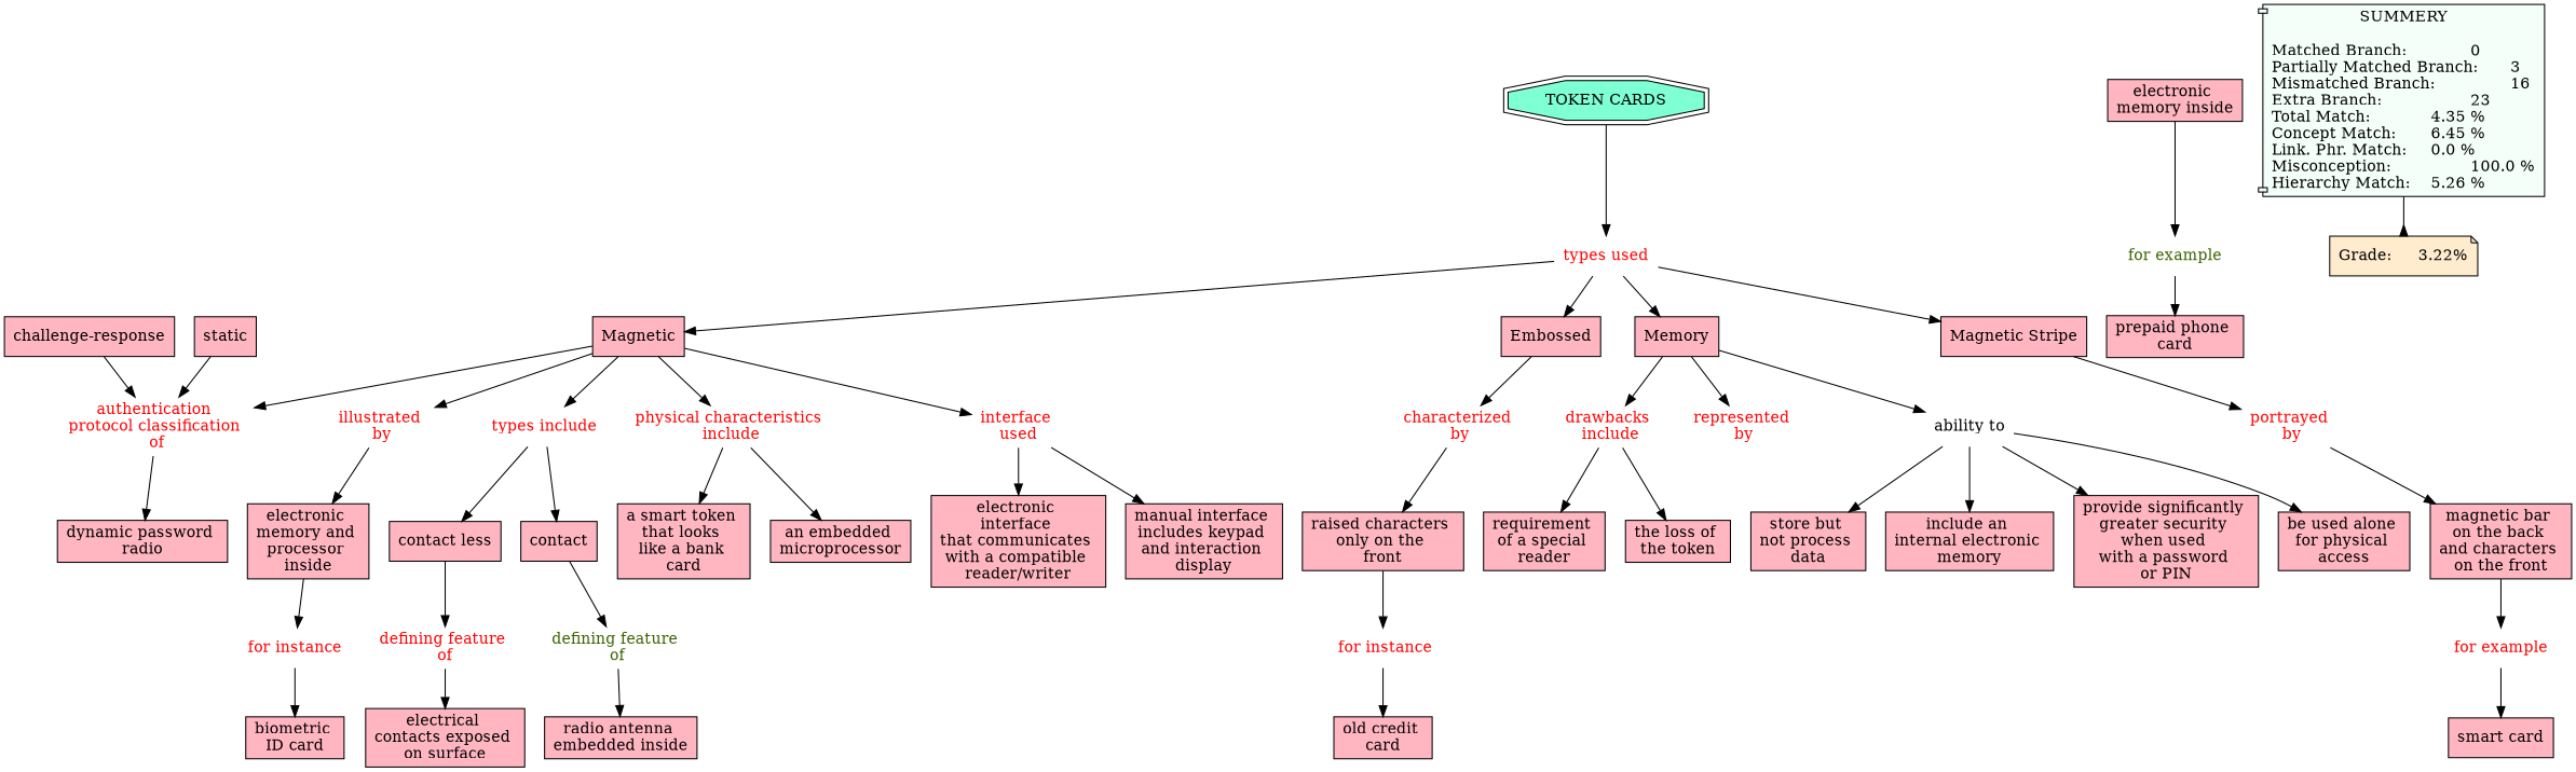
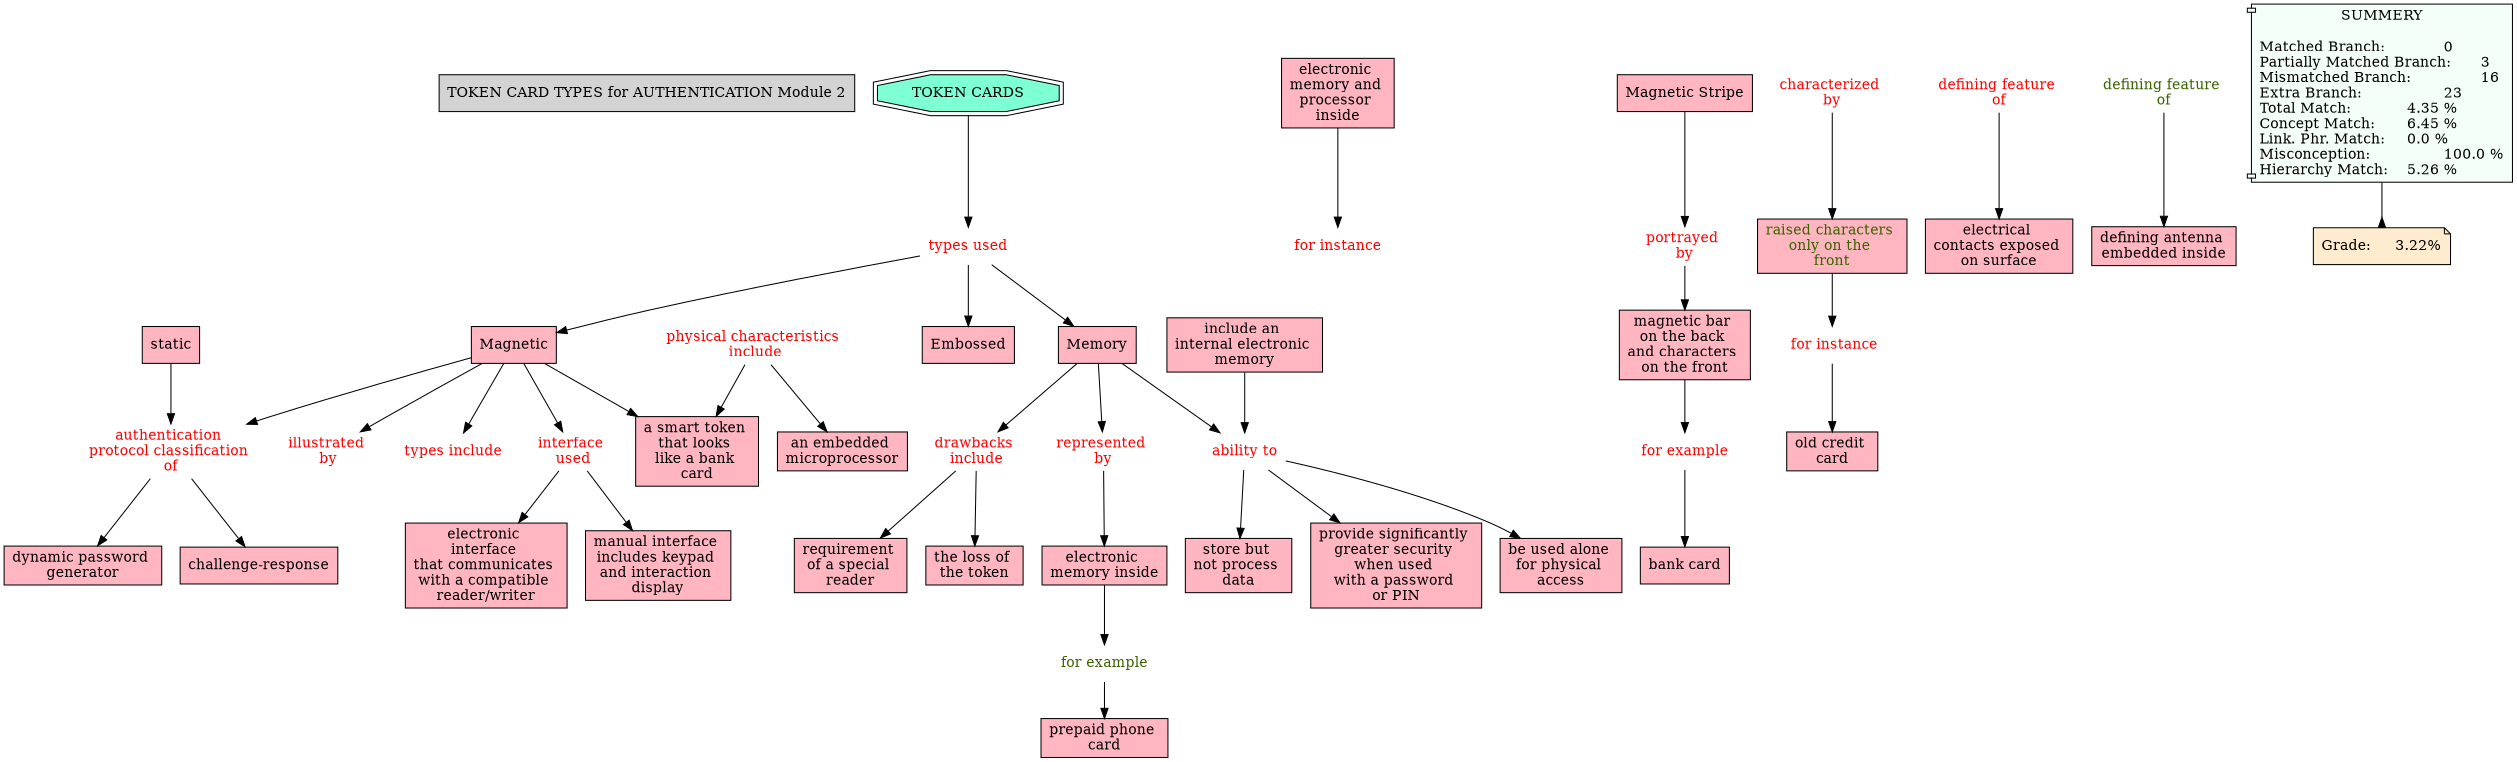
  digraph {
    node [Gsplines=true shape=rect style=filled fillcolor="#FFB6C1"]
    edge [constraint=true]
-   n2 [label="biometric \nID card"]
+   n1 [label="TOKEN CARD TYPES for AUTHENTICATION Module 2" fillcolor=""]
    n3 [label=Magnetic]
    n4 [fontcolor=red label="illustrated \nby" shape=none style="" fillcolor=""]
    n5 [fontcolor=red label="authentication \nprotocol classification \nof" shape=none style="" fillcolor=""]
    n6 [fontcolor=red label="types include\n" shape=none style="" fillcolor=""]
    n7 [fontcolor=red label="physical characteristics \ninclude" shape=none style="" fillcolor=""]
    n8 [fontcolor=red label="interface \nused" shape=none style="" fillcolor=""]
    n9 [label="electronic \nmemory and \nprocessor \ninside"]
-   n10 [label="dynamic password \nradio"]
+   n10 [label="dynamic password \ngenerator"]
    n11 [label="challenge-response"]
-   n12 [label="contact less\n"]
-   n13 [label=contact]
    n14 [label="a smart token \nthat looks \nlike a bank \ncard"]
    n15 [label="an embedded \nmicroprocessor"]
    n16 [label="electronic \ninterface \nthat communicates \nwith a compatible \nreader/writer"]
    n17 [label="manual interface \nincludes keypad \nand interaction \ndisplay"]
    n18 [fontcolor=red label="for instance\n" shape=none style="" fillcolor=""]
    n19 [fontcolor=red label="drawbacks \ninclude" shape=none style="" fillcolor=""]
    n20 [label="requirement \nof a special \nreader"]
    n21 [label="the loss of \nthe token"]
    n22 [fontcolor=red label="represented \nby" shape=none style="" fillcolor=""]
    n23 [label="electronic \nmemory inside\n"]
    n24 [fontcolor="#3B6300" label="for example\n" shape=none style="" fillcolor=""]
    n25 [label="prepaid phone \ncard"]
    n26 [fillcolor=aquamarine label="TOKEN CARDS\n" shape=doubleoctagon]
    n27 [fontcolor=red label="types used\n" shape=none style="" fillcolor=""]
    n28 [label=Embossed]
    n29 [label=Memory]
    n30 [label="Magnetic Stripe\n"]
    n31 [fontcolor=red label="characterized \nby" shape=none style="" fillcolor=""]
-   n32 [fontcolor=black label="ability to\n" shape=none style="" fillcolor=""]
+   n32 [fontcolor=red label="ability to\n" shape=none style="" fillcolor=""]
    n33 [fontcolor=red label="portrayed \nby" shape=none style="" fillcolor=""]
-   n34 [label="raised characters \nonly on the \nfront"]
+   n34 [label="raised characters \nonly on the \nfront" fontcolor="#3B6300"]
    n35 [fontcolor=red label=" for instance\n" shape=none style="" fillcolor=""]
    n36 [fontcolor=red label="defining feature \nof" shape=none style="" fillcolor=""]
    n37 [label="electrical \ncontacts exposed \non surface\n"]
    n38 [label=static]
    n39 [label="store but \nnot process \ndata"]
    n40 [label="include an \ninternal electronic \nmemory"]
    n41 [label="provide significantly \ngreater security \nwhen used \nwith a password \nor PIN"]
    n42 [label="be used alone \nfor physical \naccess"]
    n43 [fontcolor="#3B6300" label="defining feature \nof" shape=none style="" fillcolor=""]
    n44 [label="old credit \ncard"]
-   n45 [label="radio antenna \nembedded inside\n"]
+   n45 [label="defining antenna \nembedded inside\n"]
    n46 [label="magnetic bar \non the back \nand characters \non the front\n"]
    n47 [fontcolor=red label="for example\n" shape=none style="" fillcolor=""]
-   n48 [label="smart card"]
+   n48 [label="bank card"]
    n49 [fillcolor="#F5FFFA" label="SUMMERY\n\nMatched Branch:		0\lPartially Matched Branch:	3\lMismatched Branch:		16\lExtra Branch:			23\lTotal Match:		4.35 %\lConcept Match:	6.45 %\lLink. Phr. Match:	0.0 %\lMisconception:		100.0 %\lHierarchy Match:	5.26 %\l" shape=component]
    n50 [fillcolor="#FFEBCD" label="Grade:	3.22%" shape=note]
    n3 -> n4
    n3 -> n5
    n3 -> n6
-   n3 -> n7
+   n3 -> n14
    n3 -> n8
-   n4 -> n9
    n5 -> n10
-   n11 -> n5
-   n6 -> n12
-   n6 -> n13
+   n5 -> n11
    n7 -> n14
    n7 -> n15
    n8 -> n16
    n8 -> n17
    n9 -> n18
-   n12 -> n36
-   n13 -> n43
-   n18 -> n2
    n19 -> n20
    n19 -> n21
+   n22 -> n23
    n23 -> n24
    n24 -> n25
    n26 -> n27
    n27 -> n3
    n27 -> n28
    n27 -> n29
-   n27 -> n30
-   n28 -> n31
    n29 -> n19
    n29 -> n22
    n29 -> n32
    n30 -> n33
    n31 -> n34
    n32 -> n39
-   n32 -> n40
+   n40 -> n32
    n32 -> n41
    n32 -> n42
    n33 -> n46
    n34 -> n35
    n35 -> n44
    n36 -> n37
    n38 -> n5
    n43 -> n45
    n46 -> n47
    n47 -> n48
    n49 -> n50 [arrowhead=inv color=black]
  }
